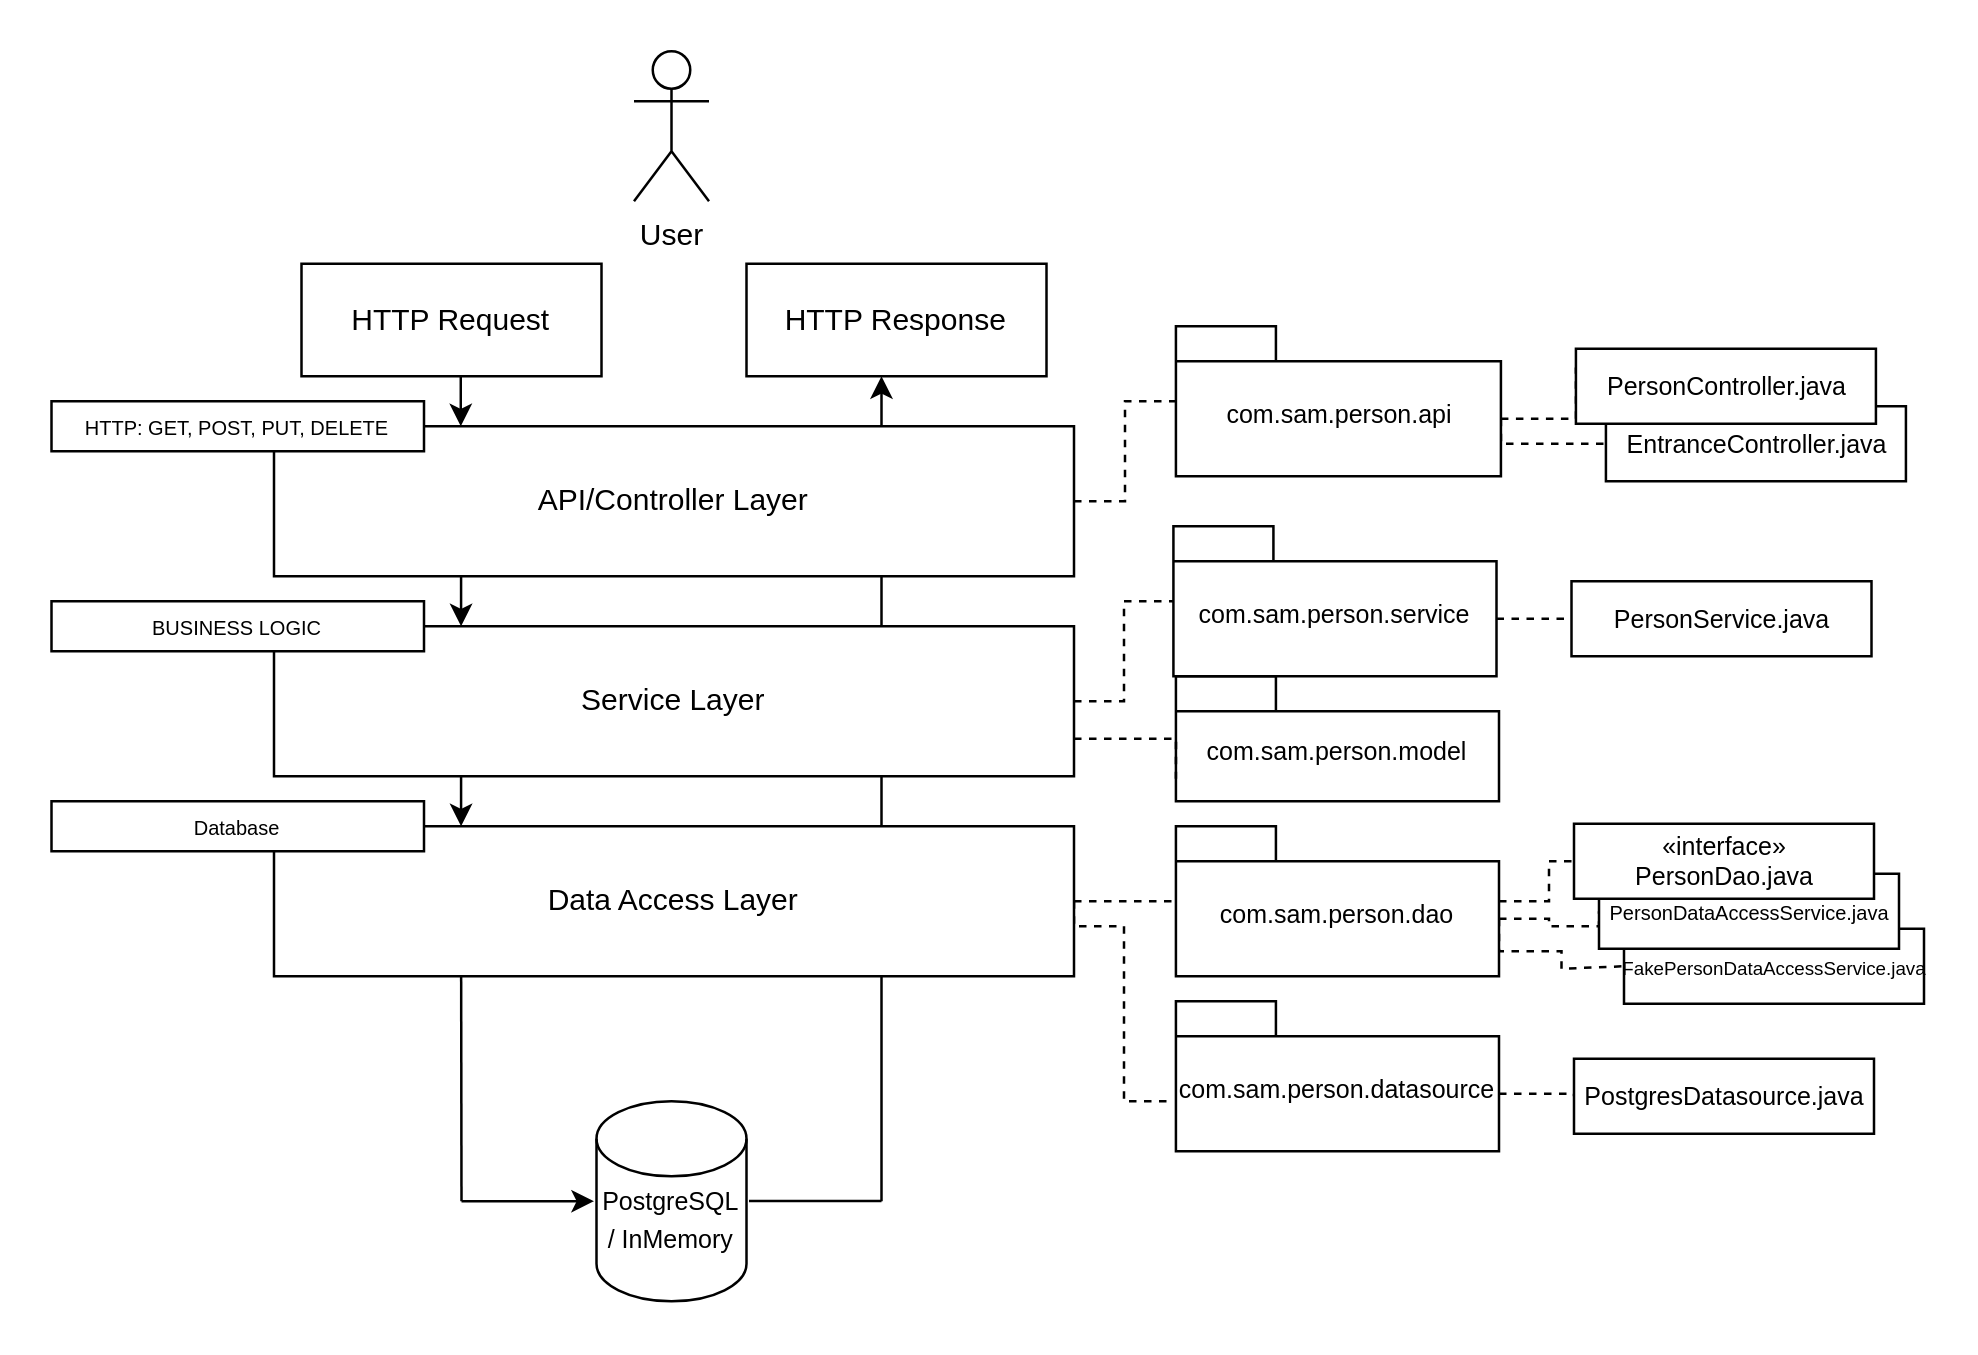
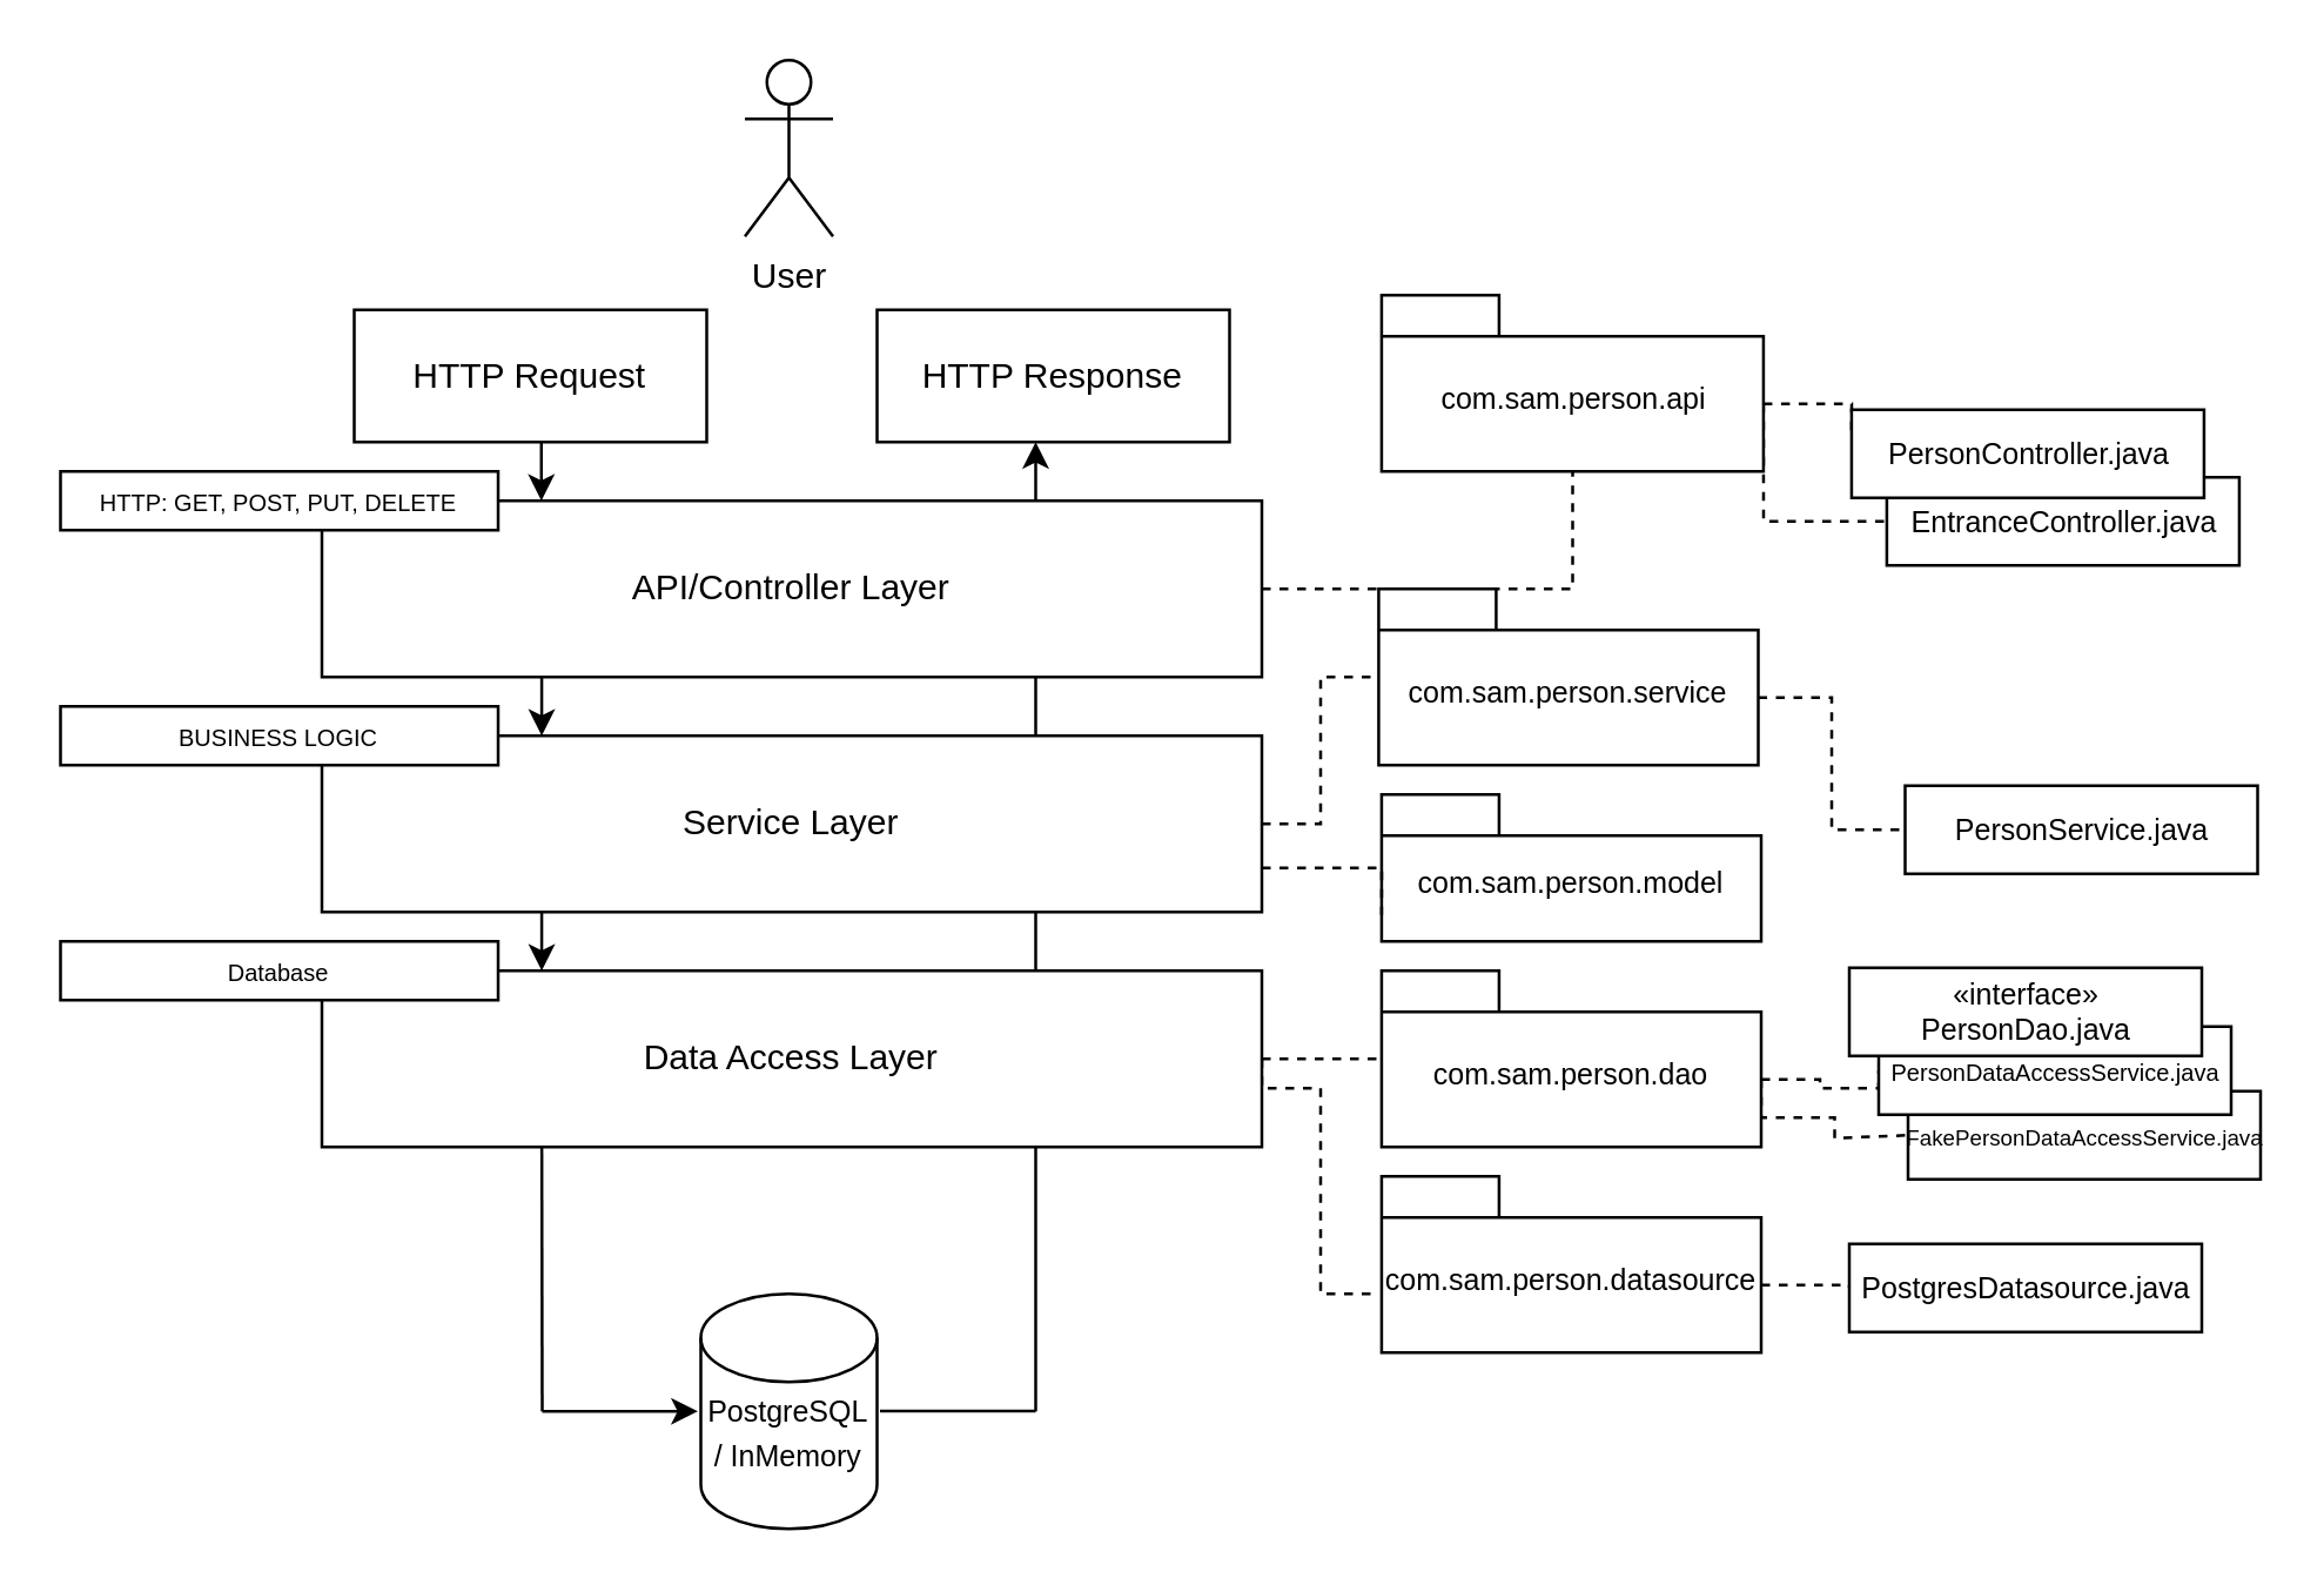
  <mxCell id="0" />
  <mxCell id="1" parent="0" />
  <mxCell id="2" value="&lt;font style=&quot;font-size: 10px ; font-weight: normal&quot;&gt;com.sam.person.model&lt;/font&gt;" style="shape=folder;fontStyle=1;spacingTop=10;tabWidth=40;tabHeight=14;tabPosition=left;html=1;align=center;" vertex="1" parent="1"><mxGeometry x="469.77" y="270" width="129.23" height="50" as="geometry" /></mxCell>
  <mxCell id="3" value="&lt;font style=&quot;font-size: 7.5px&quot;&gt;FakePersonDataAccessService.java&lt;/font&gt;" style="html=1;align=center;" vertex="1" parent="1"><mxGeometry x="649" y="371" width="120" height="30" as="geometry" /></mxCell>
  <mxCell id="4" value="User" style="shape=umlActor;verticalLabelPosition=bottom;verticalAlign=top;html=1;outlineConnect=0;" vertex="1" parent="1"><mxGeometry x="253" y="20" width="30" height="60" as="geometry" /></mxCell>
  <mxCell id="5" value="HTTP Request" style="rounded=0;whiteSpace=wrap;html=1;" vertex="1" parent="1"><mxGeometry x="120" y="105" width="120" height="45" as="geometry" /></mxCell>
  <mxCell id="6" value="HTTP Response" style="rounded=0;whiteSpace=wrap;html=1;" vertex="1" parent="1"><mxGeometry x="298" y="105" width="120" height="45" as="geometry" /></mxCell>
  <mxCell id="7" style="edgeStyle=orthogonalEdgeStyle;rounded=0;orthogonalLoop=1;jettySize=auto;html=1;exitX=1;exitY=0.5;exitDx=0;exitDy=0;dashed=1;endArrow=none;endFill=0;fontSize=10;" edge="1" parent="1" source="8" target="31"><mxGeometry relative="1" as="geometry" /></mxCell>
  <mxCell id="8" value="API/Controller Layer" style="rounded=0;whiteSpace=wrap;html=1;" vertex="1" parent="1"><mxGeometry x="109" y="170" width="320" height="60" as="geometry" /></mxCell>
  <mxCell id="9" style="edgeStyle=orthogonalEdgeStyle;rounded=0;orthogonalLoop=1;jettySize=auto;html=1;exitX=1;exitY=0.5;exitDx=0;exitDy=0;dashed=1;endArrow=none;endFill=0;fontSize=10;" edge="1" parent="1" source="11" target="33"><mxGeometry relative="1" as="geometry" /></mxCell>
  <mxCell id="10" style="edgeStyle=orthogonalEdgeStyle;rounded=0;orthogonalLoop=1;jettySize=auto;html=1;exitX=1;exitY=0.75;exitDx=0;exitDy=0;entryX=0;entryY=0;entryDx=0;entryDy=41;entryPerimeter=0;dashed=1;endArrow=none;endFill=0;fontSize=10;" edge="1" parent="1" source="11" target="2"><mxGeometry relative="1" as="geometry"><Array as="points"><mxPoint x="470" y="295" /></Array></mxGeometry></mxCell>
  <mxCell id="11" value="Service Layer" style="rounded=0;whiteSpace=wrap;html=1;" vertex="1" parent="1"><mxGeometry x="109" y="250" width="320" height="60" as="geometry" /></mxCell>
  <mxCell id="12" style="edgeStyle=orthogonalEdgeStyle;rounded=0;orthogonalLoop=1;jettySize=auto;html=1;exitX=1;exitY=0.5;exitDx=0;exitDy=0;dashed=1;endArrow=none;endFill=0;fontSize=10;" edge="1" parent="1" source="14"><mxGeometry relative="1" as="geometry"><mxPoint x="469" y="360" as="targetPoint" /></mxGeometry></mxCell>
  <mxCell id="13" style="edgeStyle=orthogonalEdgeStyle;rounded=0;orthogonalLoop=1;jettySize=auto;html=1;exitX=1;exitY=0.5;exitDx=0;exitDy=0;dashed=1;endArrow=none;endFill=0;fontSize=10;" edge="1" parent="1" source="14"><mxGeometry relative="1" as="geometry"><mxPoint x="469" y="440" as="targetPoint" /><Array as="points"><mxPoint x="429" y="370" /><mxPoint x="449" y="370" /><mxPoint x="449" y="440" /></Array></mxGeometry></mxCell>
  <mxCell id="14" value="Data Access Layer" style="rounded=0;whiteSpace=wrap;html=1;" vertex="1" parent="1"><mxGeometry x="109" y="330" width="320" height="60" as="geometry" /></mxCell>
  <mxCell id="15" value="&lt;span style=&quot;font-size: 8px&quot;&gt;HTTP: GET, POST, PUT, DELETE&lt;/span&gt;" style="rounded=0;whiteSpace=wrap;html=1;align=center;" vertex="1" parent="1"><mxGeometry x="20" y="160" width="149" height="20" as="geometry" /></mxCell>
  <mxCell id="16" value="&lt;span style=&quot;font-size: 8px&quot;&gt;BUSINESS LOGIC&lt;/span&gt;" style="rounded=0;whiteSpace=wrap;html=1;align=center;" vertex="1" parent="1"><mxGeometry x="20" y="240" width="149" height="20" as="geometry" /></mxCell>
  <mxCell id="17" value="&lt;span style=&quot;font-size: 8px&quot;&gt;Database&lt;br&gt;&lt;/span&gt;" style="rounded=0;whiteSpace=wrap;html=1;align=center;" vertex="1" parent="1"><mxGeometry x="20" y="320" width="149" height="20" as="geometry" /></mxCell>
  <mxCell id="18" value="&lt;font style=&quot;font-size: 10px&quot;&gt;&lt;br&gt;PostgreSQL / InMemory&lt;/font&gt;" style="shape=cylinder2;whiteSpace=wrap;html=1;boundedLbl=1;backgroundOutline=1;size=15;align=center;" vertex="1" parent="1"><mxGeometry x="238" y="440" width="60" height="80" as="geometry" /></mxCell>
  <mxCell id="19" value="" style="endArrow=classic;html=1;" edge="1" parent="1"><mxGeometry width="50" height="50" relative="1" as="geometry"><mxPoint x="183.71" y="150" as="sourcePoint" /><mxPoint x="183.71" y="170" as="targetPoint" /></mxGeometry></mxCell>
  <mxCell id="20" value="" style="endArrow=classic;html=1;" edge="1" parent="1"><mxGeometry width="50" height="50" relative="1" as="geometry"><mxPoint x="183.83" y="230" as="sourcePoint" /><mxPoint x="183.83" y="250" as="targetPoint" /></mxGeometry></mxCell>
  <mxCell id="21" value="" style="endArrow=classic;html=1;" edge="1" parent="1"><mxGeometry width="50" height="50" relative="1" as="geometry"><mxPoint x="183.83" y="310" as="sourcePoint" /><mxPoint x="183.83" y="330" as="targetPoint" /></mxGeometry></mxCell>
  <mxCell id="22" value="" style="endArrow=none;html=1;endFill=0;" edge="1" parent="1"><mxGeometry width="50" height="50" relative="1" as="geometry"><mxPoint x="352" y="330" as="sourcePoint" /><mxPoint x="352" y="310" as="targetPoint" /></mxGeometry></mxCell>
  <mxCell id="23" value="" style="endArrow=none;html=1;endFill=0;" edge="1" parent="1"><mxGeometry width="50" height="50" relative="1" as="geometry"><mxPoint x="352" y="250" as="sourcePoint" /><mxPoint x="352" y="230" as="targetPoint" /></mxGeometry></mxCell>
  <mxCell id="24" value="" style="endArrow=classic;html=1;" edge="1" parent="1"><mxGeometry width="50" height="50" relative="1" as="geometry"><mxPoint x="352" y="170" as="sourcePoint" /><mxPoint x="352" y="150" as="targetPoint" /></mxGeometry></mxCell>
  <mxCell id="25" value="" style="endArrow=none;html=1;endFill=0;" edge="1" parent="1"><mxGeometry width="50" height="50" relative="1" as="geometry"><mxPoint x="183.86" y="390" as="sourcePoint" /><mxPoint x="184" y="480" as="targetPoint" /></mxGeometry></mxCell>
  <mxCell id="26" value="" style="endArrow=classic;html=1;entryX=0;entryY=0.375;entryDx=0;entryDy=0;entryPerimeter=0;" edge="1" parent="1"><mxGeometry width="50" height="50" relative="1" as="geometry"><mxPoint x="184" y="480" as="sourcePoint" /><mxPoint x="237" y="480" as="targetPoint" /><Array as="points"><mxPoint x="237" y="480" /></Array></mxGeometry></mxCell>
  <mxCell id="27" value="" style="endArrow=none;html=1;endFill=0;" edge="1" parent="1"><mxGeometry width="50" height="50" relative="1" as="geometry"><mxPoint x="352" y="480" as="sourcePoint" /><mxPoint x="352" y="390" as="targetPoint" /></mxGeometry></mxCell>
  <mxCell id="28" value="" style="endArrow=none;html=1;entryX=0;entryY=0.375;entryDx=0;entryDy=0;entryPerimeter=0;endFill=0;" edge="1" parent="1"><mxGeometry width="50" height="50" relative="1" as="geometry"><mxPoint x="299" y="479.88" as="sourcePoint" /><mxPoint x="352" y="479.88" as="targetPoint" /><Array as="points"><mxPoint x="352" y="479.88" /></Array></mxGeometry></mxCell>
  <mxCell id="29" style="edgeStyle=orthogonalEdgeStyle;rounded=0;orthogonalLoop=1;jettySize=auto;html=1;exitX=0;exitY=0;exitDx=130;exitDy=37;exitPerimeter=0;entryX=0;entryY=0.25;entryDx=0;entryDy=0;endArrow=none;endFill=0;fontSize=10;dashed=1;" edge="1" parent="1" source="31" target="41"><mxGeometry relative="1" as="geometry" /></mxCell>
  <mxCell id="30" style="edgeStyle=orthogonalEdgeStyle;rounded=0;orthogonalLoop=1;jettySize=auto;html=1;exitX=0;exitY=0;exitDx=130;exitDy=37;exitPerimeter=0;endArrow=none;endFill=0;fontSize=10;dashed=1;" edge="1" parent="1" source="31" target="40"><mxGeometry relative="1" as="geometry"><Array as="points"><mxPoint x="600" y="177" /></Array></mxGeometry></mxCell>
- <mxCell id="31" value="&lt;font style=&quot;font-size: 10px ; font-weight: normal&quot;&gt;com.sam.person.api&lt;/font&gt;" style="shape=folder;fontStyle=1;spacingTop=10;tabWidth=40;tabHeight=14;tabPosition=left;html=1;align=center;" vertex="1" parent="1"><mxGeometry x="469.77" y="130" width="130" height="60" as="geometry" /></mxCell>
+ <mxCell id="31" value="&lt;font style=&quot;font-size: 10px ; font-weight: normal&quot;&gt;com.sam.person.api&lt;/font&gt;" style="shape=folder;fontStyle=1;spacingTop=10;tabWidth=40;tabHeight=14;tabPosition=left;html=1;align=center;" vertex="1" parent="1"><mxGeometry x="469.77" y="100" width="130" height="60" as="geometry" /></mxCell>
  <mxCell id="32" style="edgeStyle=orthogonalEdgeStyle;rounded=0;orthogonalLoop=1;jettySize=auto;html=1;exitX=0;exitY=0;exitDx=129.23;exitDy=37;exitPerimeter=0;entryX=0;entryY=0.5;entryDx=0;entryDy=0;dashed=1;endArrow=none;endFill=0;fontSize=10;" edge="1" parent="1" source="33" target="44"><mxGeometry relative="1" as="geometry" /></mxCell>
- <mxCell id="33" value="&lt;font style=&quot;font-size: 10px ; font-weight: normal&quot;&gt;com.sam.person.service&lt;/font&gt;" style="shape=folder;fontStyle=1;spacingTop=10;tabWidth=40;tabHeight=14;tabPosition=left;html=1;align=center;" vertex="1" parent="1"><mxGeometry x="468.77" y="210" width="129.23" height="60" as="geometry" /></mxCell>
- <mxCell id="34" value="" style="edgeStyle=orthogonalEdgeStyle;rounded=0;orthogonalLoop=1;jettySize=auto;html=1;dashed=1;endArrow=none;endFill=0;fontSize=10;" edge="1" parent="1" source="37" target="43"><mxGeometry relative="1" as="geometry" /></mxCell>
+ <mxCell id="33" value="&lt;font style=&quot;font-size: 10px ; font-weight: normal&quot;&gt;com.sam.person.service&lt;/font&gt;" style="shape=folder;fontStyle=1;spacingTop=10;tabWidth=40;tabHeight=14;tabPosition=left;html=1;align=center;" vertex="1" parent="1"><mxGeometry x="468.77" y="200" width="129.23" height="60" as="geometry" /></mxCell>
  <mxCell id="35" style="edgeStyle=orthogonalEdgeStyle;rounded=0;orthogonalLoop=1;jettySize=auto;html=1;exitX=0;exitY=0;exitDx=129.23;exitDy=37;exitPerimeter=0;entryX=0;entryY=0.5;entryDx=0;entryDy=0;dashed=1;endArrow=none;endFill=0;fontSize=10;" edge="1" parent="1" source="37" target="42"><mxGeometry relative="1" as="geometry"><Array as="points"><mxPoint x="619" y="367" /><mxPoint x="619" y="370" /><mxPoint x="639" y="370" /></Array></mxGeometry></mxCell>
  <mxCell id="36" style="edgeStyle=orthogonalEdgeStyle;rounded=0;orthogonalLoop=1;jettySize=auto;html=1;exitX=0;exitY=0;exitDx=129.23;exitDy=37;exitPerimeter=0;entryX=0;entryY=0.5;entryDx=0;entryDy=0;dashed=1;endArrow=none;endFill=0;fontSize=10;" edge="1" parent="1" source="37" target="3"><mxGeometry relative="1" as="geometry"><Array as="points"><mxPoint x="599" y="380" /><mxPoint x="624" y="380" /><mxPoint x="624" y="387" /></Array></mxGeometry></mxCell>
  <mxCell id="37" value="&lt;font style=&quot;font-size: 10px ; font-weight: normal&quot;&gt;com.sam.person.dao&lt;/font&gt;" style="shape=folder;fontStyle=1;spacingTop=10;tabWidth=40;tabHeight=14;tabPosition=left;html=1;align=center;" vertex="1" parent="1"><mxGeometry x="469.77" y="330" width="129.23" height="60" as="geometry" /></mxCell>
  <mxCell id="38" style="edgeStyle=orthogonalEdgeStyle;rounded=0;orthogonalLoop=1;jettySize=auto;html=1;exitX=0;exitY=0;exitDx=129.23;exitDy=37;exitPerimeter=0;entryX=0;entryY=0.5;entryDx=0;entryDy=0;dashed=1;endArrow=none;endFill=0;fontSize=10;" edge="1" parent="1" source="39" target="45"><mxGeometry relative="1" as="geometry" /></mxCell>
  <mxCell id="39" value="&lt;font style=&quot;font-size: 10px ; font-weight: normal&quot;&gt;com.sam.person.datasource&lt;/font&gt;" style="shape=folder;fontStyle=1;spacingTop=10;tabWidth=40;tabHeight=14;tabPosition=left;html=1;align=center;" vertex="1" parent="1"><mxGeometry x="469.77" y="400" width="129.23" height="60" as="geometry" /></mxCell>
  <mxCell id="40" value="EntranceController.java" style="html=1;align=center;fontSize=10;" vertex="1" parent="1"><mxGeometry x="641.77" y="162" width="120" height="30" as="geometry" /></mxCell>
  <mxCell id="41" value="PersonController.java" style="html=1;align=center;fontSize=10;" vertex="1" parent="1"><mxGeometry x="629.77" y="139" width="120" height="30" as="geometry" /></mxCell>
  <mxCell id="42" value="&lt;font style=&quot;font-size: 8px&quot;&gt;PersonDataAccessService.java&lt;/font&gt;" style="html=1;align=center;" vertex="1" parent="1"><mxGeometry x="639" y="349" width="120" height="30" as="geometry" /></mxCell>
  <mxCell id="43" value="«interface»&lt;br style=&quot;font-size: 10px&quot;&gt;PersonDao.java" style="html=1;align=center;fontSize=10;" vertex="1" parent="1"><mxGeometry x="629" y="329" width="120" height="30" as="geometry" /></mxCell>
- <mxCell id="44" value="PersonService.java" style="html=1;align=center;fontSize=10;" vertex="1" parent="1"><mxGeometry x="628" y="232" width="120" height="30" as="geometry" /></mxCell>
+ <mxCell id="44" value="PersonService.java" style="html=1;align=center;fontSize=10;" vertex="1" parent="1"><mxGeometry x="648" y="267" width="120" height="30" as="geometry" /></mxCell>
  <mxCell id="45" value="PostgresDatasource.java" style="html=1;align=center;fontSize=10;" vertex="1" parent="1"><mxGeometry x="629" y="423" width="120" height="30" as="geometry" /></mxCell>
